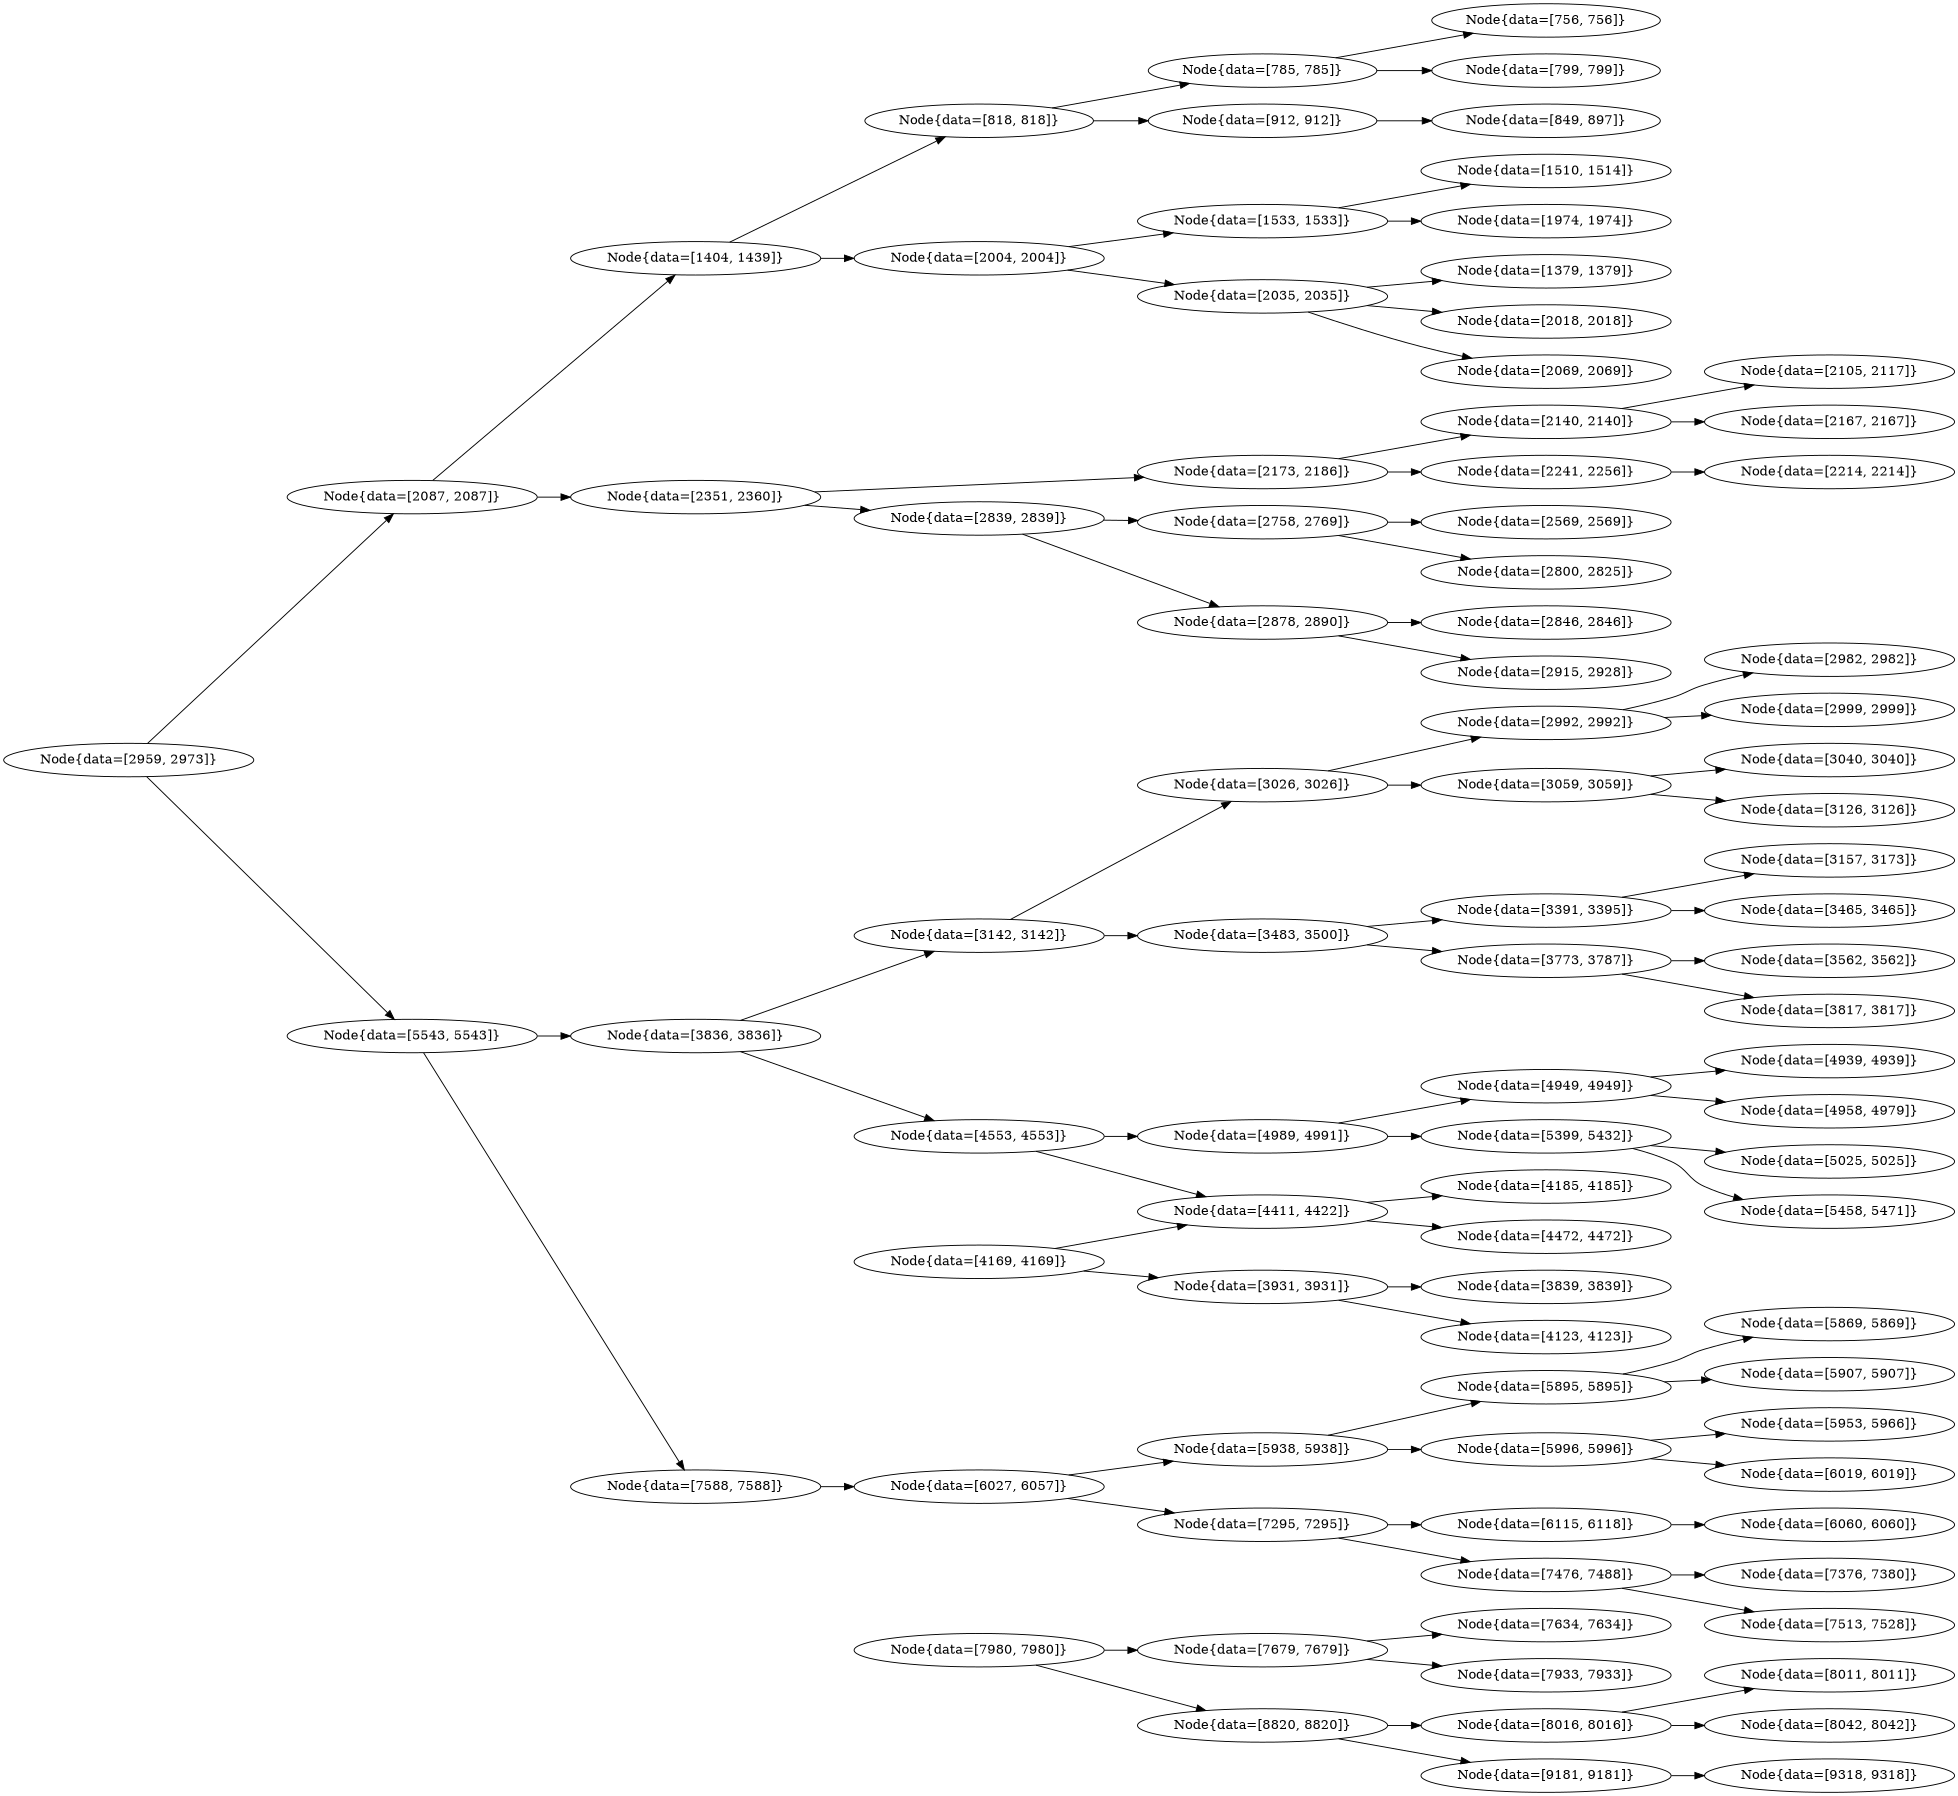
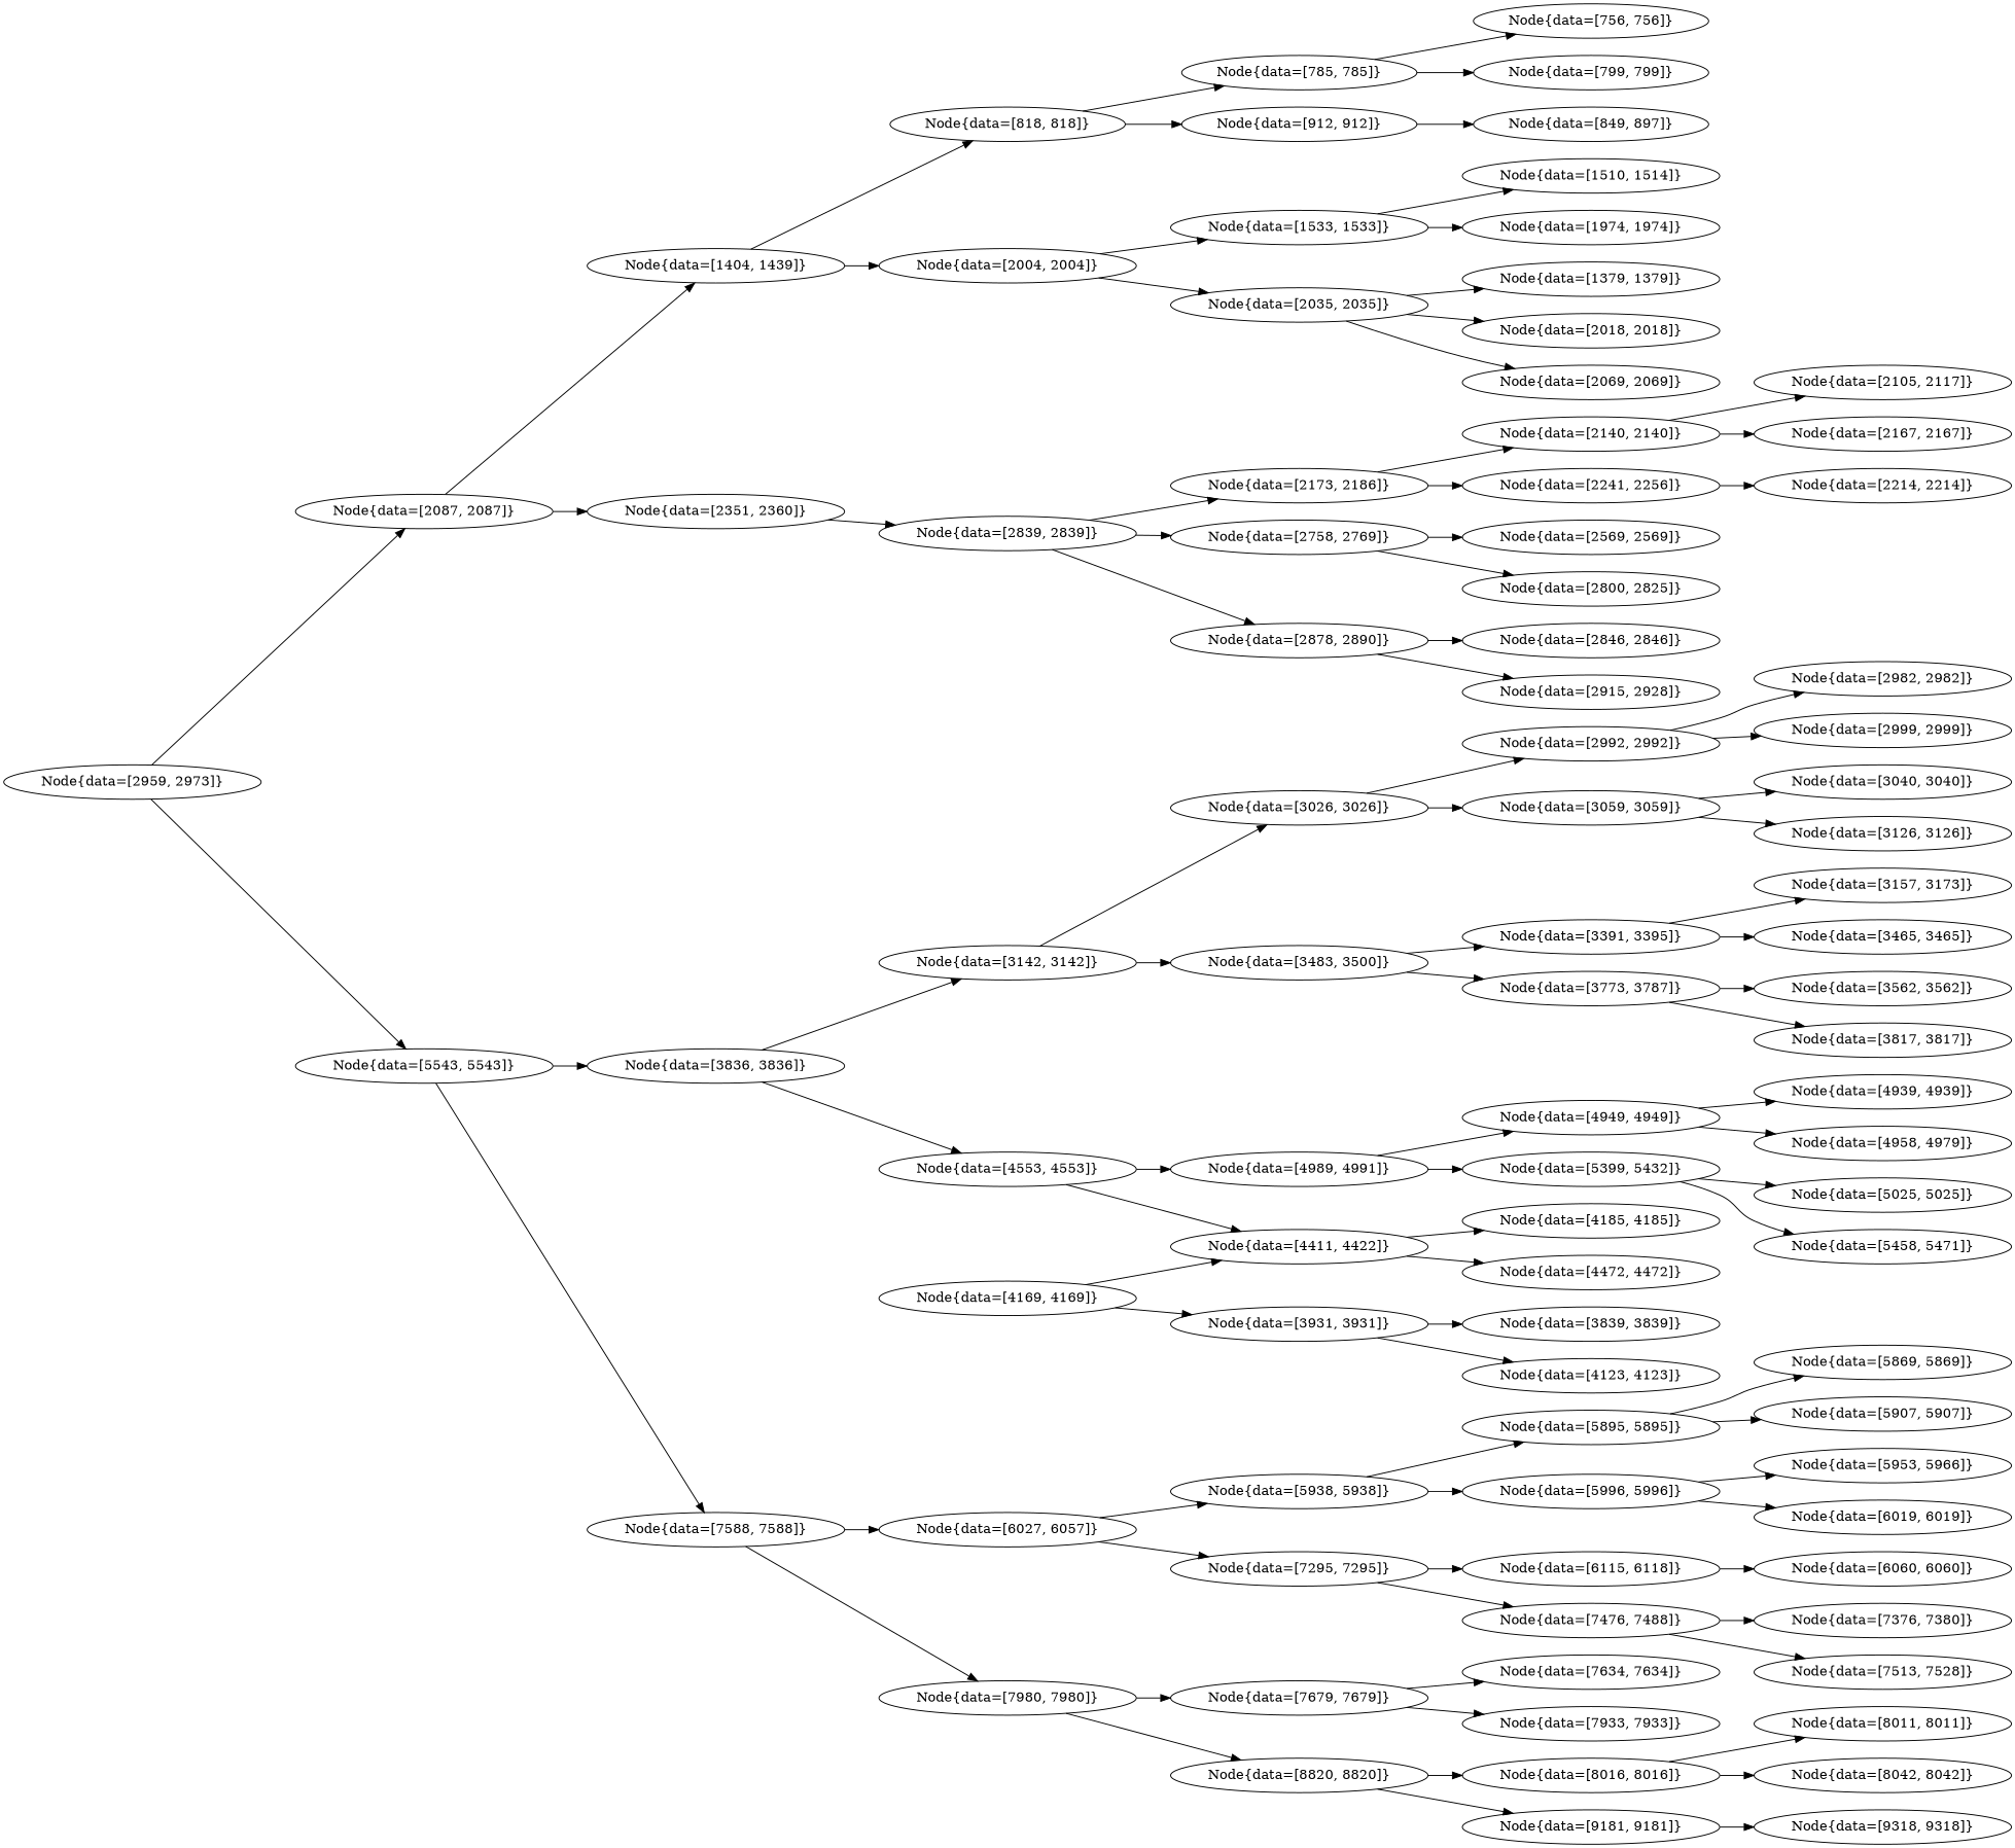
  digraph {
    rankdir=LR
    n1 [label="Node{data=[2959, 2973]}"]
    n2 [label="Node{data=[2087, 2087]}"]
    n3 [label="Node{data=[5543, 5543]}"]
    n4 [label="Node{data=[1404, 1439]}"]
    n5 [label="Node{data=[2351, 2360]}"]
    n6 [label="Node{data=[3836, 3836]}"]
    n7 [label="Node{data=[7588, 7588]}"]
    n8 [label="Node{data=[818, 818]}"]
    n9 [label="Node{data=[2004, 2004]}"]
    n10 [label="Node{data=[2173, 2186]}"]
    n11 [label="Node{data=[2839, 2839]}"]
    n12 [label="Node{data=[785, 785]}"]
    n13 [label="Node{data=[912, 912]}"]
    n14 [label="Node{data=[1533, 1533]}"]
    n15 [label="Node{data=[2035, 2035]}"]
    n16 [label="Node{data=[756, 756]}"]
    n17 [label="Node{data=[799, 799]}"]
    n18 [label="Node{data=[849, 897]}"]
    n19 [label="Node{data=[1379, 1379]}"]
    n20 [label="Node{data=[1510, 1514]}"]
    n21 [label="Node{data=[1974, 1974]}"]
    n22 [label="Node{data=[2018, 2018]}"]
    n23 [label="Node{data=[2069, 2069]}"]
    n24 [label="Node{data=[2140, 2140]}"]
    n25 [label="Node{data=[2241, 2256]}"]
    n26 [label="Node{data=[2758, 2769]}"]
    n27 [label="Node{data=[2878, 2890]}"]
    n28 [label="Node{data=[2105, 2117]}"]
    n29 [label="Node{data=[2167, 2167]}"]
    n30 [label="Node{data=[2214, 2214]}"]
    n31 [label="Node{data=[2569, 2569]}"]
    n32 [label="Node{data=[2800, 2825]}"]
    n33 [label="Node{data=[2846, 2846]}"]
    n34 [label="Node{data=[2915, 2928]}"]
    n35 [label="Node{data=[3142, 3142]}"]
    n36 [label="Node{data=[4553, 4553]}"]
    n37 [label="Node{data=[6027, 6057]}"]
    n38 [label="Node{data=[7980, 7980]}"]
    n39 [label="Node{data=[3026, 3026]}"]
    n40 [label="Node{data=[3483, 3500]}"]
    n41 [label="Node{data=[4989, 4991]}"]
    n42 [label="Node{data=[4411, 4422]}"]
    n43 [label="Node{data=[2992, 2992]}"]
    n44 [label="Node{data=[3059, 3059]}"]
    n45 [label="Node{data=[3391, 3395]}"]
    n46 [label="Node{data=[3773, 3787]}"]
    n47 [label="Node{data=[2982, 2982]}"]
    n48 [label="Node{data=[2999, 2999]}"]
    n49 [label="Node{data=[3040, 3040]}"]
    n50 [label="Node{data=[3126, 3126]}"]
    n51 [label="Node{data=[3157, 3173]}"]
    n52 [label="Node{data=[3465, 3465]}"]
    n53 [label="Node{data=[3562, 3562]}"]
    n54 [label="Node{data=[3817, 3817]}"]
    n55 [label="Node{data=[4169, 4169]}"]
    n56 [label="Node{data=[3931, 3931]}"]
    n57 [label="Node{data=[4949, 4949]}"]
    n58 [label="Node{data=[5399, 5432]}"]
    n59 [label="Node{data=[3839, 3839]}"]
    n60 [label="Node{data=[4123, 4123]}"]
    n61 [label="Node{data=[4185, 4185]}"]
    n62 [label="Node{data=[4472, 4472]}"]
    n63 [label="Node{data=[4939, 4939]}"]
    n64 [label="Node{data=[4958, 4979]}"]
    n65 [label="Node{data=[5025, 5025]}"]
    n66 [label="Node{data=[5458, 5471]}"]
    n67 [label="Node{data=[5938, 5938]}"]
    n68 [label="Node{data=[7295, 7295]}"]
    n69 [label="Node{data=[7679, 7679]}"]
    n70 [label="Node{data=[8820, 8820]}"]
    n71 [label="Node{data=[5895, 5895]}"]
    n72 [label="Node{data=[5996, 5996]}"]
    n73 [label="Node{data=[6115, 6118]}"]
    n74 [label="Node{data=[7476, 7488]}"]
    n75 [label="Node{data=[5869, 5869]}"]
    n76 [label="Node{data=[5907, 5907]}"]
    n77 [label="Node{data=[5953, 5966]}"]
    n78 [label="Node{data=[6019, 6019]}"]
    n79 [label="Node{data=[6060, 6060]}"]
    n80 [label="Node{data=[7376, 7380]}"]
    n81 [label="Node{data=[7513, 7528]}"]
    n82 [label="Node{data=[7634, 7634]}"]
    n83 [label="Node{data=[7933, 7933]}"]
    n84 [label="Node{data=[8016, 8016]}"]
    n85 [label="Node{data=[9181, 9181]}"]
    n86 [label="Node{data=[8011, 8011]}"]
    n87 [label="Node{data=[8042, 8042]}"]
    n88 [label="Node{data=[9318, 9318]}"]
    n1 -> n2
    n1 -> n3
    n2 -> n4
    n2 -> n5
    n3 -> n6
    n3 -> n7
    n4 -> n8
    n4 -> n9
-   n5 -> n10
+   n11 -> n10
    n5 -> n11
    n6 -> n35
    n6 -> n36
    n7 -> n37
+   n7 -> n38
    n8 -> n12
    n8 -> n13
    n9 -> n14
    n9 -> n15
    n10 -> n24
    n10 -> n25
    n11 -> n26
    n11 -> n27
    n12 -> n16
    n12 -> n17
    n13 -> n18
    n14 -> n20
    n14 -> n21
    n15 -> n19
    n15 -> n22
    n15 -> n23
    n24 -> n28
    n24 -> n29
    n25 -> n30
    n26 -> n31
    n26 -> n32
    n27 -> n33
    n27 -> n34
    n35 -> n39
    n35 -> n40
    n36 -> n41
    n36 -> n42
    n37 -> n67
    n37 -> n68
    n38 -> n69
    n38 -> n70
    n39 -> n43
    n39 -> n44
    n40 -> n45
    n40 -> n46
    n41 -> n57
    n41 -> n58
    n42 -> n61
    n42 -> n62
    n43 -> n47
    n43 -> n48
    n44 -> n49
    n44 -> n50
    n45 -> n51
    n45 -> n52
    n46 -> n53
    n46 -> n54
    n55 -> n42
    n55 -> n56
    n56 -> n59
    n56 -> n60
    n57 -> n63
    n57 -> n64
    n58 -> n65
    n58 -> n66
    n67 -> n71
    n67 -> n72
    n68 -> n73
    n68 -> n74
    n69 -> n82
    n69 -> n83
    n70 -> n84
    n70 -> n85
    n71 -> n75
    n71 -> n76
    n72 -> n77
    n72 -> n78
    n73 -> n79
    n74 -> n80
    n74 -> n81
    n84 -> n86
    n84 -> n87
    n85 -> n88
  }
